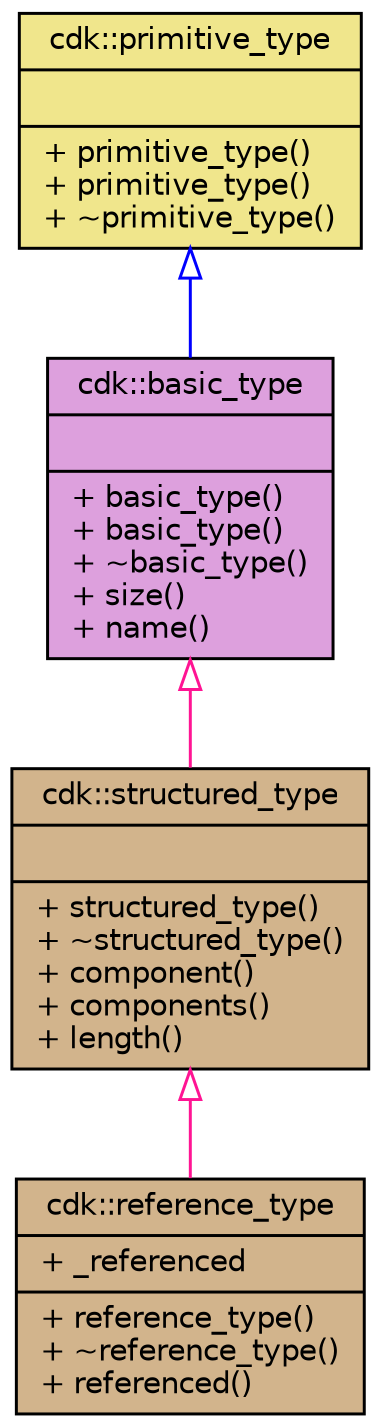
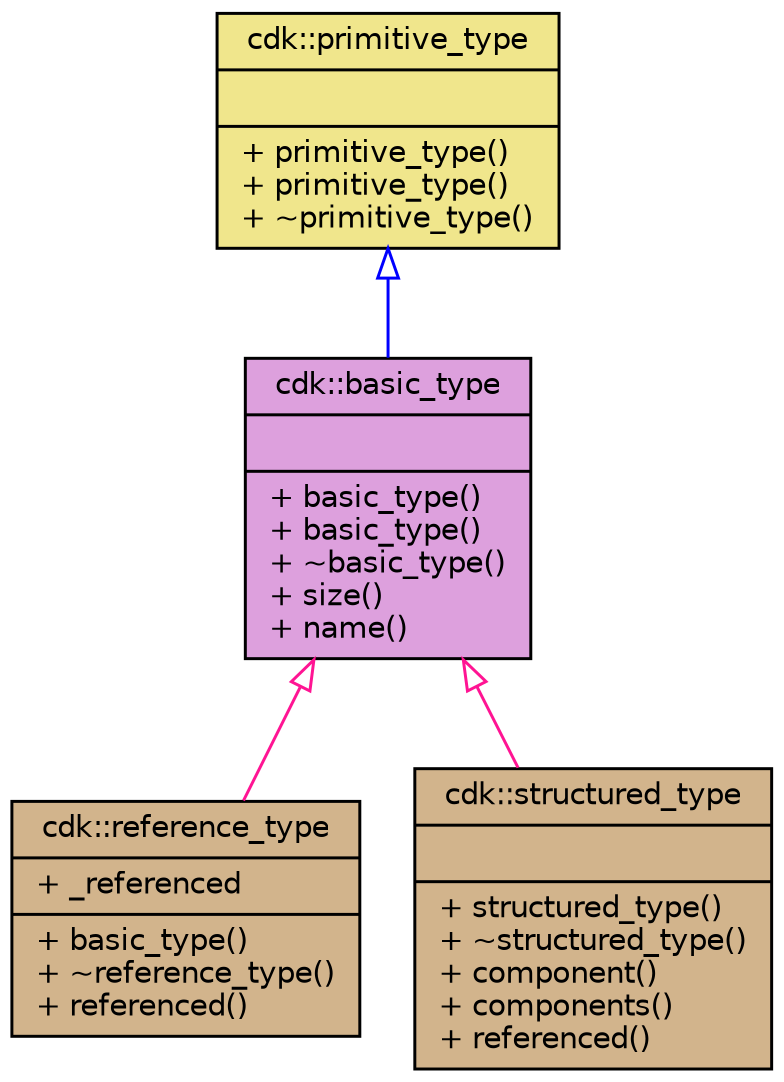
  digraph {
    node [color=black fillcolor=tan fontname=Helvetica fontsize=10 shape=record style=filled]
    edge [arrowtail=onormal color=deeppink dir=back fontname=Helvetica fontsize=10 labelfontname=Helvetica labelfontsize=10 style=solid]
    n1 [fillcolor=plum fontcolor=black height=0.2 label="{cdk::basic_type\n||+ basic_type()\l+ basic_type()\l+ ~basic_type()\l+ size()\l+ name()\l}" width=0.4]
-   n2 [height=0.2 label="{cdk::reference_type\n|+ _referenced\l|+ reference_type()\l+ ~reference_type()\l+ referenced()\l}" width=0.4]
-   n3 [height=0.2 label="{cdk::structured_type\n||+ structured_type()\l+ ~structured_type()\l+ component()\l+ components()\l+ length()\l}" width=0.4]
+   n2 [height=0.2 label="{cdk::reference_type\n|+ _referenced\l|+ basic_type()\l+ ~reference_type()\l+ referenced()\l}" width=0.4]
+   n3 [height=0.2 label="{cdk::structured_type\n||+ structured_type()\l+ ~structured_type()\l+ component()\l+ components()\l+ referenced()\l}" width=0.4]
    n4 [fillcolor=khaki height=0.2 label="{cdk::primitive_type\n||+ primitive_type()\l+ primitive_type()\l+ ~primitive_type()\l}" width=0.4]
-   n3 -> n2
+   n1 -> n2
    n1 -> n3
    n4 -> n1 [color=blue]
  }
